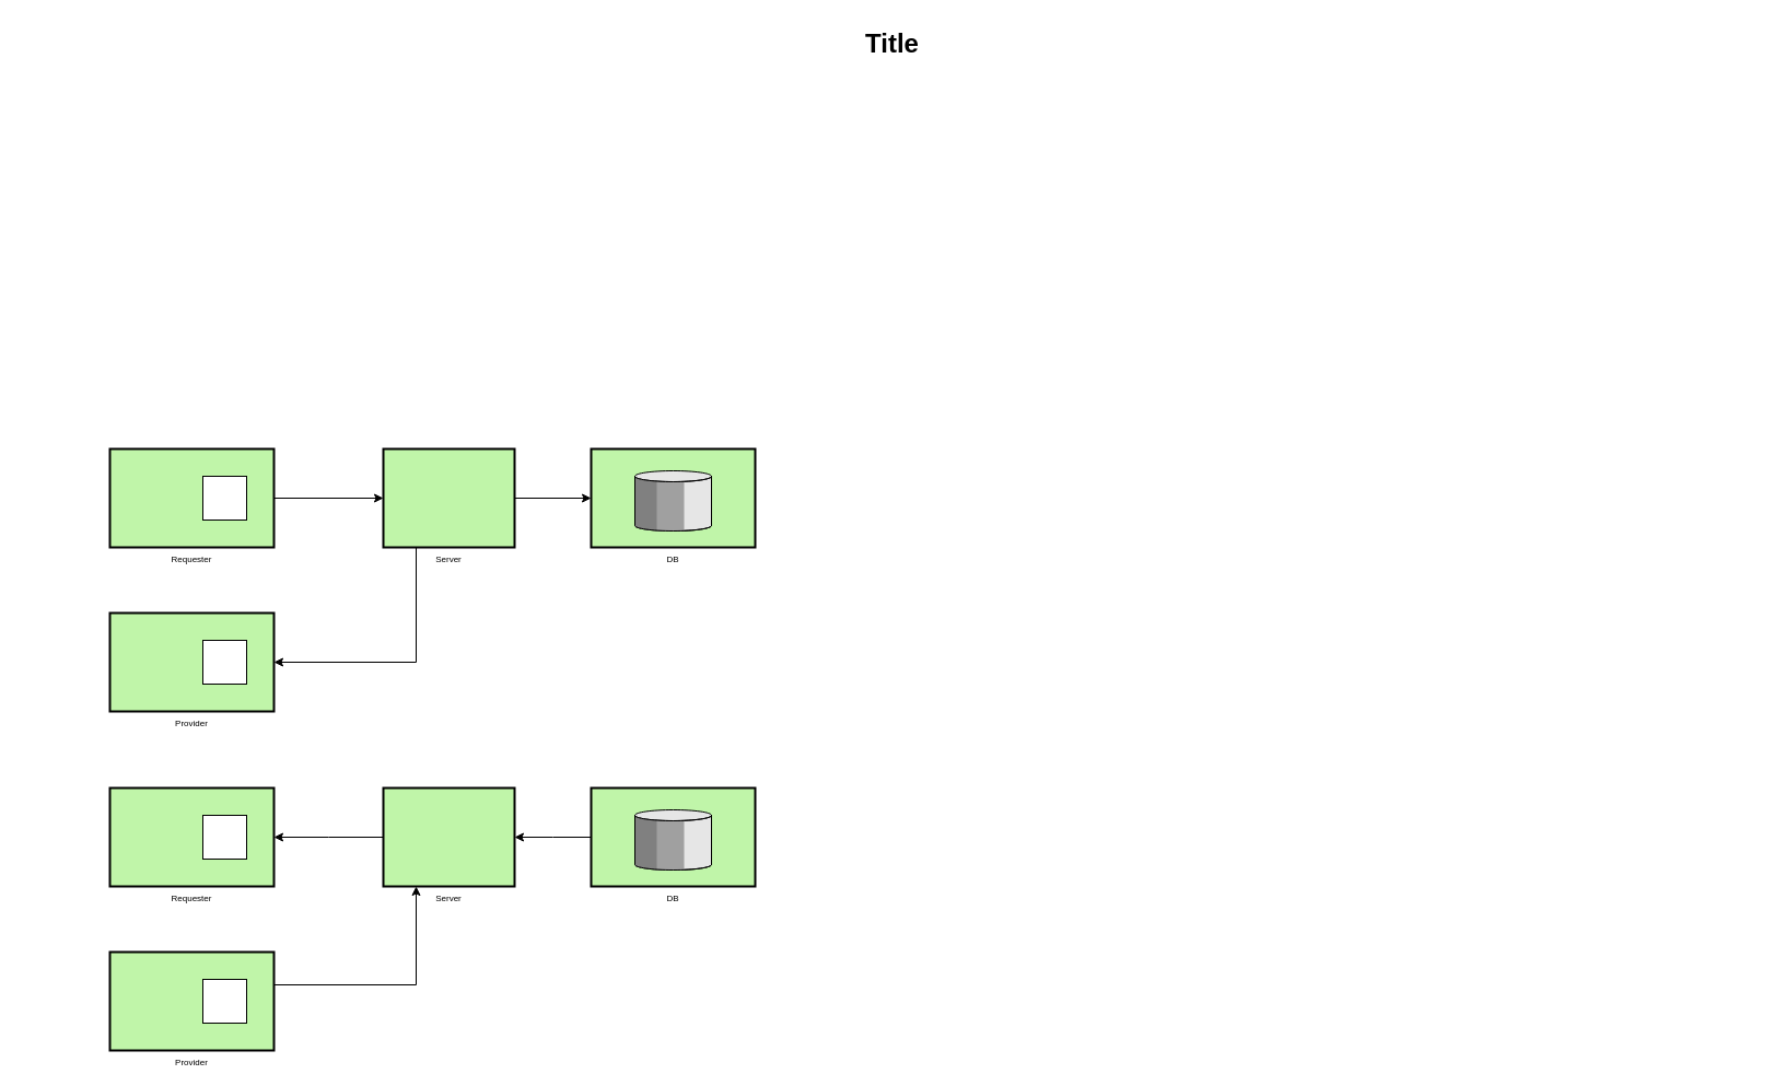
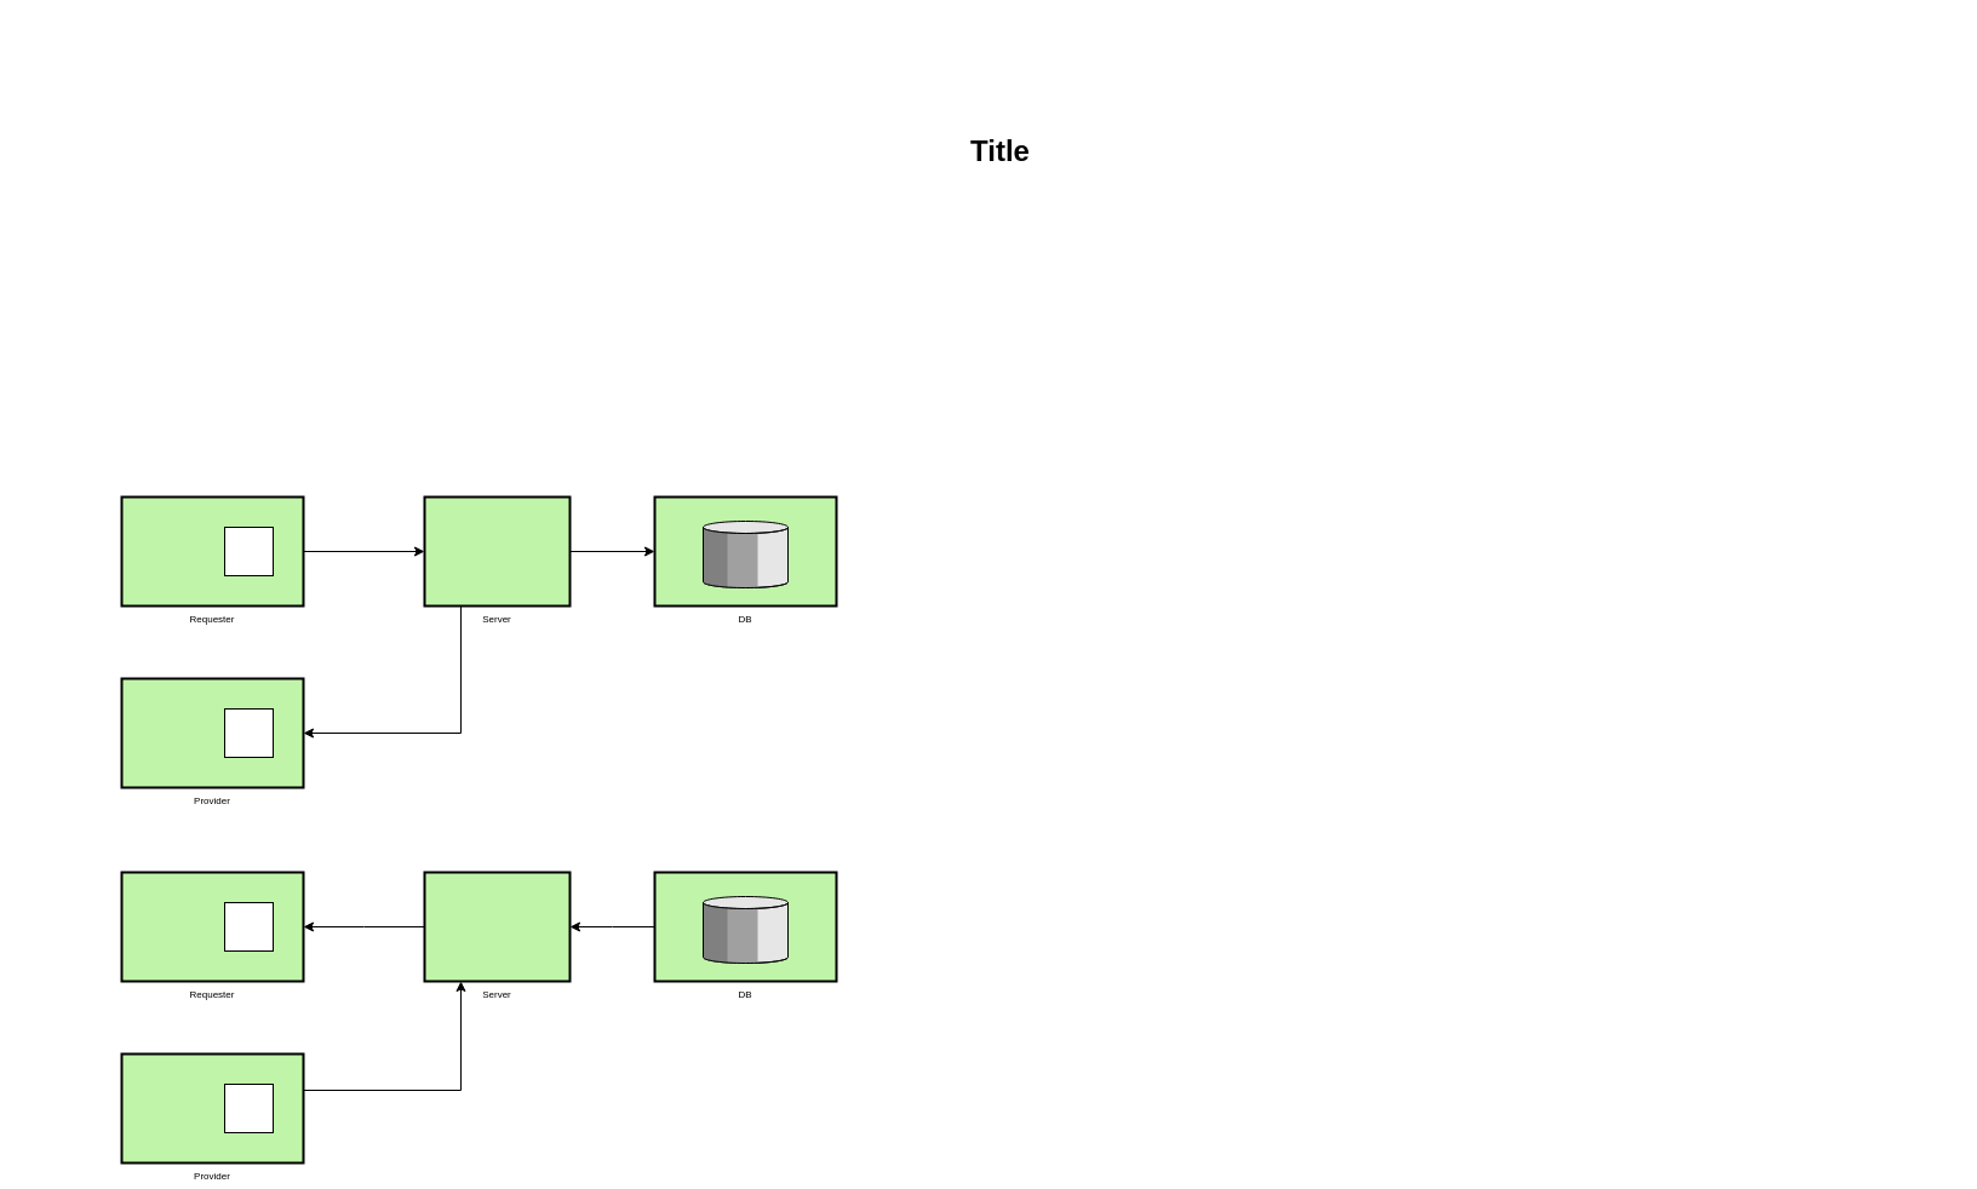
  <mxCell id="0" style=";html=1;" />
  <mxCell id="1" style=";html=1;" parent="0" />
- <mxCell id="2" value="Title" style="text;strokeColor=none;fillColor=none;html=1;fontSize=24;fontStyle=1;verticalAlign=middle;align=center;" parent="1" vertex="1"><mxGeometry x="20" y="20" width="1590" height="40" as="geometry" /></mxCell>
+ <mxCell id="2" value="Title" style="text;strokeColor=none;fillColor=none;html=1;fontSize=24;fontStyle=1;verticalAlign=middle;align=center;" parent="1" vertex="1"><mxGeometry x="30" y="105" width="1590" height="40" as="geometry" /></mxCell>
  <mxCell id="3" style="edgeStyle=none;rounded=0;orthogonalLoop=1;jettySize=auto;html=1;entryX=0;entryY=0.5;entryDx=0;entryDy=0;" edge="1" parent="1" source="4" target="10"><mxGeometry relative="1" as="geometry" /></mxCell>
  <mxCell id="4" value="Requester" style="strokeWidth=2;dashed=0;align=center;fontSize=8;shape=rect;verticalLabelPosition=bottom;verticalAlign=top;fillColor=#c0f5a9;" vertex="1" parent="1"><mxGeometry x="100" y="410" width="150" height="90" as="geometry" /></mxCell>
  <mxCell id="5" value="" style="strokeWidth=1;dashed=0;align=center;fontSize=8;shape=rect;" vertex="1" parent="4"><mxGeometry x="85" y="25" width="40" height="40" as="geometry" /></mxCell>
  <mxCell id="6" value="Provider" style="strokeWidth=2;dashed=0;align=center;fontSize=8;shape=rect;verticalLabelPosition=bottom;verticalAlign=top;fillColor=#c0f5a9;" vertex="1" parent="1"><mxGeometry x="100" y="560" width="150" height="90" as="geometry" /></mxCell>
  <mxCell id="7" value="" style="strokeWidth=1;dashed=0;align=center;fontSize=8;shape=rect;" vertex="1" parent="6"><mxGeometry x="85" y="25" width="40" height="40" as="geometry" /></mxCell>
  <mxCell id="8" style="edgeStyle=none;rounded=0;orthogonalLoop=1;jettySize=auto;html=1;entryX=0;entryY=0.5;entryDx=0;entryDy=0;entryPerimeter=0;" edge="1" parent="1" source="10" target="11"><mxGeometry relative="1" as="geometry" /></mxCell>
  <mxCell id="9" style="edgeStyle=elbowEdgeStyle;rounded=0;orthogonalLoop=1;jettySize=auto;html=1;entryX=1;entryY=0.5;entryDx=0;entryDy=0;elbow=vertical;exitX=0.25;exitY=1;exitDx=0;exitDy=0;" edge="1" parent="1" source="10" target="6"><mxGeometry relative="1" as="geometry"><mxPoint x="390" y="510" as="sourcePoint" /><Array as="points"><mxPoint x="320" y="605" /></Array></mxGeometry></mxCell>
  <mxCell id="10" value="Server" style="strokeWidth=2;dashed=0;align=center;fontSize=8;shape=rect;fillColor=#c0f5a9;verticalLabelPosition=bottom;verticalAlign=top;" vertex="1" parent="1"><mxGeometry x="350" y="410" width="120" height="90" as="geometry" /></mxCell>
  <mxCell id="11" value="DB" style="strokeWidth=2;outlineConnect=0;dashed=0;align=center;fontSize=8;verticalLabelPosition=bottom;verticalAlign=top;shape=mxgraph.eip.message_store;fillColor=#c0f5a9" vertex="1" parent="1"><mxGeometry x="540" y="410" width="150" height="90" as="geometry" /></mxCell>
  <mxCell id="12" value="Requester" style="strokeWidth=2;dashed=0;align=center;fontSize=8;shape=rect;verticalLabelPosition=bottom;verticalAlign=top;fillColor=#c0f5a9;" vertex="1" parent="1"><mxGeometry x="100" y="720" width="150" height="90" as="geometry" /></mxCell>
  <mxCell id="13" value="" style="strokeWidth=1;dashed=0;align=center;fontSize=8;shape=rect;" vertex="1" parent="12"><mxGeometry x="85" y="25" width="40" height="40" as="geometry" /></mxCell>
  <mxCell id="14" style="edgeStyle=elbowEdgeStyle;rounded=0;orthogonalLoop=1;jettySize=auto;elbow=vertical;html=1;entryX=0.25;entryY=1;entryDx=0;entryDy=0;" edge="1" parent="1" source="15" target="18"><mxGeometry relative="1" as="geometry"><mxPoint x="420" y="910" as="targetPoint" /><Array as="points"><mxPoint x="390" y="900" /></Array></mxGeometry></mxCell>
  <mxCell id="15" value="Provider" style="strokeWidth=2;dashed=0;align=center;fontSize=8;shape=rect;verticalLabelPosition=bottom;verticalAlign=top;fillColor=#c0f5a9;" vertex="1" parent="1"><mxGeometry x="100" y="870" width="150" height="90" as="geometry" /></mxCell>
  <mxCell id="16" value="" style="strokeWidth=1;dashed=0;align=center;fontSize=8;shape=rect;" vertex="1" parent="15"><mxGeometry x="85" y="25" width="40" height="40" as="geometry" /></mxCell>
  <mxCell id="17" style="edgeStyle=elbowEdgeStyle;rounded=0;orthogonalLoop=1;jettySize=auto;elbow=vertical;html=1;entryX=1;entryY=0.5;entryDx=0;entryDy=0;" edge="1" parent="1" source="18" target="12"><mxGeometry relative="1" as="geometry" /></mxCell>
  <mxCell id="18" value="Server" style="strokeWidth=2;dashed=0;align=center;fontSize=8;shape=rect;fillColor=#c0f5a9;verticalLabelPosition=bottom;verticalAlign=top;" vertex="1" parent="1"><mxGeometry x="350" y="720" width="120" height="90" as="geometry" /></mxCell>
  <mxCell id="19" style="edgeStyle=elbowEdgeStyle;rounded=0;orthogonalLoop=1;jettySize=auto;elbow=vertical;html=1;entryX=1;entryY=0.5;entryDx=0;entryDy=0;" edge="1" parent="1" source="20" target="18"><mxGeometry relative="1" as="geometry" /></mxCell>
  <mxCell id="20" value="DB" style="strokeWidth=2;outlineConnect=0;dashed=0;align=center;fontSize=8;verticalLabelPosition=bottom;verticalAlign=top;shape=mxgraph.eip.message_store;fillColor=#c0f5a9" vertex="1" parent="1"><mxGeometry x="540" y="720" width="150" height="90" as="geometry" /></mxCell>
